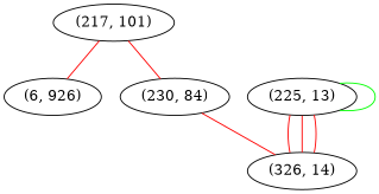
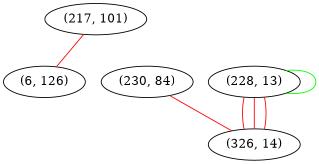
  graph {
    edge [color=red weight=1]
    "(217, 101)"
-   "(6, 126)" [label="(6, 926)"]
+   "(6, 126)"
    "(230, 84)"
    n4 [label="(326, 14)"]
-   "(225, 13)"
+   "(225, 13)" [label="(228, 13)"]
    "(217, 101)" -- "(6, 126)"
-   "(217, 101)" -- "(230, 84)"
    "(230, 84)" -- n4
    "(225, 13)" -- n4
    "(225, 13)" -- n4
    "(225, 13)" -- n4
    "(225, 13)" -- "(225, 13)" [color=green weight=2]
  }
